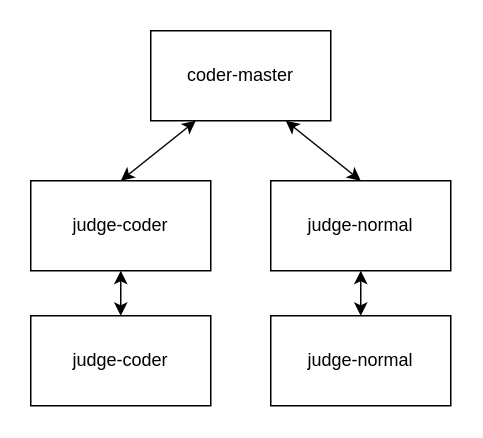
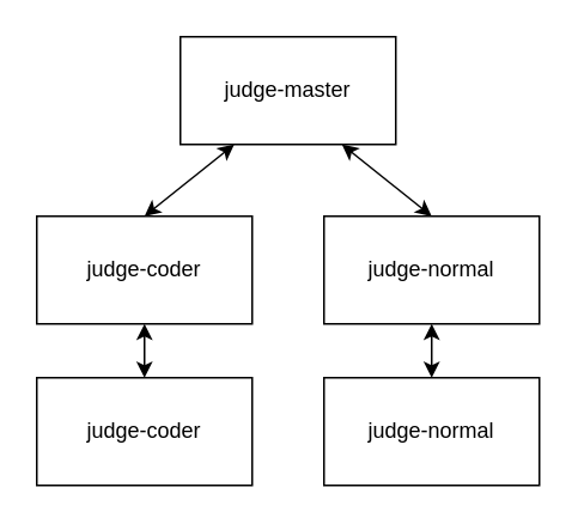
  <mxCell id="0" />
  <mxCell id="1" parent="0" />
- <mxCell id="2" value="coder-master" style="rounded=0;whiteSpace=wrap;html=1;" vertex="1" parent="1"><mxGeometry x="100" y="20" width="120" height="60" as="geometry" /></mxCell>
+ <mxCell id="2" value="judge-master" style="rounded=0;whiteSpace=wrap;html=1;" vertex="1" parent="1"><mxGeometry x="100" y="20" width="120" height="60" as="geometry" /></mxCell>
  <mxCell id="3" value="judge-coder" style="rounded=0;whiteSpace=wrap;html=1;" vertex="1" parent="1"><mxGeometry x="20" y="120" width="120" height="60" as="geometry" /></mxCell>
  <mxCell id="4" value="judge-normal" style="rounded=0;whiteSpace=wrap;html=1;" vertex="1" parent="1"><mxGeometry x="180" y="120" width="120" height="60" as="geometry" /></mxCell>
  <mxCell id="5" value="&lt;span&gt;judge-coder&lt;/span&gt;" style="rounded=0;whiteSpace=wrap;html=1;" vertex="1" parent="1"><mxGeometry x="20" y="210" width="120" height="60" as="geometry" /></mxCell>
  <mxCell id="6" value="" style="endArrow=classic;startArrow=classic;html=1;entryX=0.25;entryY=1;entryDx=0;entryDy=0;exitX=0.5;exitY=0;exitDx=0;exitDy=0;" edge="1" parent="1" source="3" target="2"><mxGeometry width="50" height="50" relative="1" as="geometry"><mxPoint x="87" y="118" as="sourcePoint" /><mxPoint x="220" y="30" as="targetPoint" /></mxGeometry></mxCell>
  <mxCell id="7" value="" style="endArrow=classic;startArrow=classic;html=1;entryX=0.75;entryY=1;entryDx=0;entryDy=0;exitX=0.5;exitY=0;exitDx=0;exitDy=0;" edge="1" parent="1" source="4" target="2"><mxGeometry width="50" height="50" relative="1" as="geometry"><mxPoint x="170" y="170" as="sourcePoint" /><mxPoint x="220" y="120" as="targetPoint" /></mxGeometry></mxCell>
  <mxCell id="8" value="" style="endArrow=classic;startArrow=classic;html=1;entryX=0.5;entryY=1;entryDx=0;entryDy=0;" edge="1" parent="1" target="3"><mxGeometry width="50" height="50" relative="1" as="geometry"><mxPoint x="80" y="210" as="sourcePoint" /><mxPoint x="110" y="180" as="targetPoint" /></mxGeometry></mxCell>
  <mxCell id="9" value="judge-normal" style="rounded=0;whiteSpace=wrap;html=1;" vertex="1" parent="1"><mxGeometry x="180" y="210" width="120" height="60" as="geometry" /></mxCell>
  <mxCell id="10" value="" style="endArrow=classic;startArrow=classic;html=1;entryX=0.5;entryY=1;entryDx=0;entryDy=0;" edge="1" parent="1" source="9" target="4"><mxGeometry width="50" height="50" relative="1" as="geometry"><mxPoint x="220" y="220" as="sourcePoint" /><mxPoint x="270" y="170" as="targetPoint" /></mxGeometry></mxCell>
